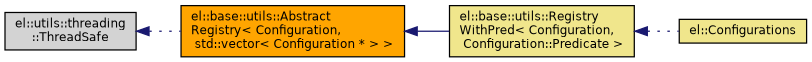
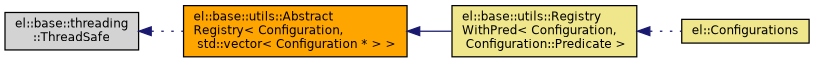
  digraph {
    rankdir=LR
    node [color=black fillcolor=khaki fontname=Helvetica fontsize=10 shape=record style=filled]
    edge [color=midnightblue dir=back fontname=Helvetica fontsize=10 labelfontname=Helvetica labelfontsize=10 style=dotted]
    n1 [fontcolor=black height=0.2 label="el::Configurations" width=0.4]
    n2 [height=0.2 label="el::base::utils::Registry\lWithPred\< Configuration,\l Configuration::Predicate \>" width=0.4]
    n3 [fillcolor=orange height=0.2 label="el::base::utils::Abstract\lRegistry\< Configuration,\l std::vector\< Configuration * \> \>" width=0.4]
-   n4 [fillcolor=lightgrey height=0.2 label="el::utils::threading\l::ThreadSafe" width=0.4]
+   n4 [fillcolor=lightgrey height=0.2 label="el::base::threading\l::ThreadSafe" width=0.4]
    n2 -> n1
    n3 -> n2 [style=solid]
    n4 -> n3
  }
